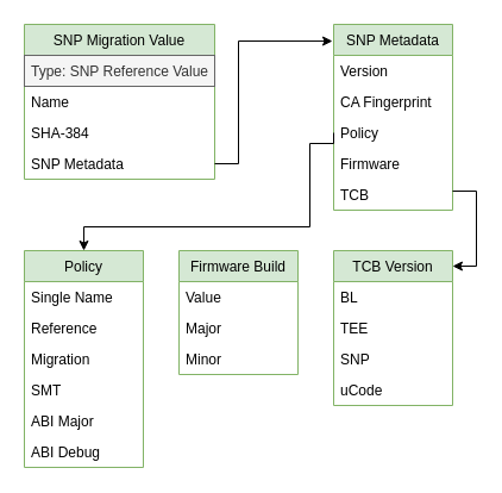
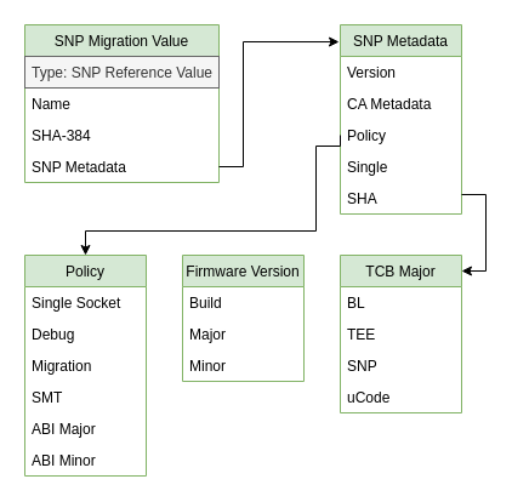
  <mxCell id="0" />
  <mxCell id="1" parent="0" />
  <mxCell id="2" value="SNP Migration Value" style="swimlane;fontStyle=0;childLayout=stackLayout;horizontal=1;startSize=26;horizontalStack=0;resizeParent=1;resizeParentMax=0;resizeLast=0;collapsible=1;marginBottom=0;fillColor=#d5e8d4;strokeColor=#82b366;" parent="1" vertex="1"><mxGeometry x="20" y="20" width="160" height="130" as="geometry"><mxRectangle x="680" y="455" width="50" height="26" as="alternateBounds" /></mxGeometry></mxCell>
  <mxCell id="3" value="Type: SNP Reference Value" style="text;strokeColor=#666666;fillColor=#f5f5f5;align=left;verticalAlign=top;spacingLeft=4;spacingRight=4;overflow=hidden;rotatable=0;points=[[0,0.5],[1,0.5]];portConstraint=eastwest;fontColor=#333333;" parent="2" vertex="1"><mxGeometry y="26" width="160" height="26" as="geometry" /></mxCell>
  <mxCell id="4" value="Name" style="text;strokeColor=none;fillColor=none;align=left;verticalAlign=top;spacingLeft=4;spacingRight=4;overflow=hidden;rotatable=0;points=[[0,0.5],[1,0.5]];portConstraint=eastwest;" parent="2" vertex="1"><mxGeometry y="52" width="160" height="26" as="geometry" /></mxCell>
  <mxCell id="5" value="SHA-384" style="text;strokeColor=none;fillColor=none;align=left;verticalAlign=top;spacingLeft=4;spacingRight=4;overflow=hidden;rotatable=0;points=[[0,0.5],[1,0.5]];portConstraint=eastwest;" parent="2" vertex="1"><mxGeometry y="78" width="160" height="26" as="geometry" /></mxCell>
  <mxCell id="6" value="SNP Metadata" style="text;strokeColor=none;fillColor=none;align=left;verticalAlign=top;spacingLeft=4;spacingRight=4;overflow=hidden;rotatable=0;points=[[0,0.5],[1,0.5]];portConstraint=eastwest;" parent="2" vertex="1"><mxGeometry y="104" width="160" height="26" as="geometry" /></mxCell>
  <mxCell id="7" value="SNP Metadata" style="swimlane;fontStyle=0;childLayout=stackLayout;horizontal=1;startSize=26;horizontalStack=0;resizeParent=1;resizeParentMax=0;resizeLast=0;collapsible=1;marginBottom=0;fillColor=#d5e8d4;strokeColor=#82b366;" vertex="1" parent="1"><mxGeometry x="280" y="20" width="100" height="156" as="geometry"><mxRectangle x="680" y="455" width="50" height="26" as="alternateBounds" /></mxGeometry></mxCell>
  <mxCell id="8" value="Version" style="text;strokeColor=none;fillColor=none;align=left;verticalAlign=top;spacingLeft=4;spacingRight=4;overflow=hidden;rotatable=0;points=[[0,0.5],[1,0.5]];portConstraint=eastwest;" vertex="1" parent="7"><mxGeometry y="26" width="100" height="26" as="geometry" /></mxCell>
- <mxCell id="9" value="CA Fingerprint" style="text;strokeColor=none;fillColor=none;align=left;verticalAlign=top;spacingLeft=4;spacingRight=4;overflow=hidden;rotatable=0;points=[[0,0.5],[1,0.5]];portConstraint=eastwest;" vertex="1" parent="7"><mxGeometry y="52" width="100" height="26" as="geometry" /></mxCell>
+ <mxCell id="9" value="CA Metadata" style="text;strokeColor=none;fillColor=none;align=left;verticalAlign=top;spacingLeft=4;spacingRight=4;overflow=hidden;rotatable=0;points=[[0,0.5],[1,0.5]];portConstraint=eastwest;" vertex="1" parent="7"><mxGeometry y="52" width="100" height="26" as="geometry" /></mxCell>
  <mxCell id="10" value="Policy" style="text;strokeColor=none;fillColor=none;align=left;verticalAlign=top;spacingLeft=4;spacingRight=4;overflow=hidden;rotatable=0;points=[[0,0.5],[1,0.5]];portConstraint=eastwest;" vertex="1" parent="7"><mxGeometry y="78" width="100" height="26" as="geometry" /></mxCell>
- <mxCell id="11" value="Firmware" style="text;strokeColor=none;fillColor=none;align=left;verticalAlign=top;spacingLeft=4;spacingRight=4;overflow=hidden;rotatable=0;points=[[0,0.5],[1,0.5]];portConstraint=eastwest;" vertex="1" parent="7"><mxGeometry y="104" width="100" height="26" as="geometry" /></mxCell>
- <mxCell id="12" value="TCB" style="text;strokeColor=none;fillColor=none;align=left;verticalAlign=top;spacingLeft=4;spacingRight=4;overflow=hidden;rotatable=0;points=[[0,0.5],[1,0.5]];portConstraint=eastwest;" vertex="1" parent="7"><mxGeometry y="130" width="100" height="26" as="geometry" /></mxCell>
+ <mxCell id="11" value="Single" style="text;strokeColor=none;fillColor=none;align=left;verticalAlign=top;spacingLeft=4;spacingRight=4;overflow=hidden;rotatable=0;points=[[0,0.5],[1,0.5]];portConstraint=eastwest;" vertex="1" parent="7"><mxGeometry y="104" width="100" height="26" as="geometry" /></mxCell>
+ <mxCell id="12" value="SHA" style="text;strokeColor=none;fillColor=none;align=left;verticalAlign=top;spacingLeft=4;spacingRight=4;overflow=hidden;rotatable=0;points=[[0,0.5],[1,0.5]];portConstraint=eastwest;" vertex="1" parent="7"><mxGeometry y="130" width="100" height="26" as="geometry" /></mxCell>
  <mxCell id="13" value="" style="edgeStyle=orthogonalEdgeStyle;rounded=0;orthogonalLoop=1;jettySize=auto;html=1;entryX=-0.01;entryY=0.09;entryDx=0;entryDy=0;entryPerimeter=0;" edge="1" parent="1" source="6" target="7"><mxGeometry relative="1" as="geometry"><Array as="points"><mxPoint x="200" y="137" /><mxPoint x="200" y="34" /></Array></mxGeometry></mxCell>
  <mxCell id="14" value="Policy" style="swimlane;fontStyle=0;childLayout=stackLayout;horizontal=1;startSize=26;horizontalStack=0;resizeParent=1;resizeParentMax=0;resizeLast=0;collapsible=1;marginBottom=0;fillColor=#d5e8d4;strokeColor=#82b366;" vertex="1" parent="1"><mxGeometry x="20" y="210" width="100" height="182" as="geometry"><mxRectangle x="680" y="455" width="50" height="26" as="alternateBounds" /></mxGeometry></mxCell>
- <mxCell id="15" value="Single Name" style="text;strokeColor=none;fillColor=none;align=left;verticalAlign=top;spacingLeft=4;spacingRight=4;overflow=hidden;rotatable=0;points=[[0,0.5],[1,0.5]];portConstraint=eastwest;" vertex="1" parent="14"><mxGeometry y="26" width="100" height="26" as="geometry" /></mxCell>
- <mxCell id="16" value="Reference" style="text;strokeColor=none;fillColor=none;align=left;verticalAlign=top;spacingLeft=4;spacingRight=4;overflow=hidden;rotatable=0;points=[[0,0.5],[1,0.5]];portConstraint=eastwest;" vertex="1" parent="14"><mxGeometry y="52" width="100" height="26" as="geometry" /></mxCell>
+ <mxCell id="15" value="Single Socket" style="text;strokeColor=none;fillColor=none;align=left;verticalAlign=top;spacingLeft=4;spacingRight=4;overflow=hidden;rotatable=0;points=[[0,0.5],[1,0.5]];portConstraint=eastwest;" vertex="1" parent="14"><mxGeometry y="26" width="100" height="26" as="geometry" /></mxCell>
+ <mxCell id="16" value="Debug" style="text;strokeColor=none;fillColor=none;align=left;verticalAlign=top;spacingLeft=4;spacingRight=4;overflow=hidden;rotatable=0;points=[[0,0.5],[1,0.5]];portConstraint=eastwest;" vertex="1" parent="14"><mxGeometry y="52" width="100" height="26" as="geometry" /></mxCell>
  <mxCell id="17" value="Migration" style="text;strokeColor=none;fillColor=none;align=left;verticalAlign=top;spacingLeft=4;spacingRight=4;overflow=hidden;rotatable=0;points=[[0,0.5],[1,0.5]];portConstraint=eastwest;" vertex="1" parent="14"><mxGeometry y="78" width="100" height="26" as="geometry" /></mxCell>
  <mxCell id="18" value="SMT" style="text;strokeColor=none;fillColor=none;align=left;verticalAlign=top;spacingLeft=4;spacingRight=4;overflow=hidden;rotatable=0;points=[[0,0.5],[1,0.5]];portConstraint=eastwest;" vertex="1" parent="14"><mxGeometry y="104" width="100" height="26" as="geometry" /></mxCell>
  <mxCell id="19" value="ABI Major" style="text;strokeColor=none;fillColor=none;align=left;verticalAlign=top;spacingLeft=4;spacingRight=4;overflow=hidden;rotatable=0;points=[[0,0.5],[1,0.5]];portConstraint=eastwest;" vertex="1" parent="14"><mxGeometry y="130" width="100" height="26" as="geometry" /></mxCell>
- <mxCell id="20" value="ABI Debug" style="text;strokeColor=none;fillColor=none;align=left;verticalAlign=top;spacingLeft=4;spacingRight=4;overflow=hidden;rotatable=0;points=[[0,0.5],[1,0.5]];portConstraint=eastwest;" vertex="1" parent="14"><mxGeometry y="156" width="100" height="26" as="geometry" /></mxCell>
- <mxCell id="21" value="Firmware Build" style="swimlane;fontStyle=0;childLayout=stackLayout;horizontal=1;startSize=26;horizontalStack=0;resizeParent=1;resizeParentMax=0;resizeLast=0;collapsible=1;marginBottom=0;fillColor=#d5e8d4;strokeColor=#82b366;" vertex="1" parent="1"><mxGeometry x="150" y="210" width="100" height="104" as="geometry"><mxRectangle x="680" y="455" width="50" height="26" as="alternateBounds" /></mxGeometry></mxCell>
- <mxCell id="22" value="Value" style="text;strokeColor=none;fillColor=none;align=left;verticalAlign=top;spacingLeft=4;spacingRight=4;overflow=hidden;rotatable=0;points=[[0,0.5],[1,0.5]];portConstraint=eastwest;" vertex="1" parent="21"><mxGeometry y="26" width="100" height="26" as="geometry" /></mxCell>
+ <mxCell id="20" value="ABI Minor" style="text;strokeColor=none;fillColor=none;align=left;verticalAlign=top;spacingLeft=4;spacingRight=4;overflow=hidden;rotatable=0;points=[[0,0.5],[1,0.5]];portConstraint=eastwest;" vertex="1" parent="14"><mxGeometry y="156" width="100" height="26" as="geometry" /></mxCell>
+ <mxCell id="21" value="Firmware Version" style="swimlane;fontStyle=0;childLayout=stackLayout;horizontal=1;startSize=26;horizontalStack=0;resizeParent=1;resizeParentMax=0;resizeLast=0;collapsible=1;marginBottom=0;fillColor=#d5e8d4;strokeColor=#82b366;" vertex="1" parent="1"><mxGeometry x="150" y="210" width="100" height="104" as="geometry"><mxRectangle x="680" y="455" width="50" height="26" as="alternateBounds" /></mxGeometry></mxCell>
+ <mxCell id="22" value="Build" style="text;strokeColor=none;fillColor=none;align=left;verticalAlign=top;spacingLeft=4;spacingRight=4;overflow=hidden;rotatable=0;points=[[0,0.5],[1,0.5]];portConstraint=eastwest;" vertex="1" parent="21"><mxGeometry y="26" width="100" height="26" as="geometry" /></mxCell>
  <mxCell id="23" value="Major" style="text;strokeColor=none;fillColor=none;align=left;verticalAlign=top;spacingLeft=4;spacingRight=4;overflow=hidden;rotatable=0;points=[[0,0.5],[1,0.5]];portConstraint=eastwest;" vertex="1" parent="21"><mxGeometry y="52" width="100" height="26" as="geometry" /></mxCell>
  <mxCell id="24" value="Minor" style="text;strokeColor=none;fillColor=none;align=left;verticalAlign=top;spacingLeft=4;spacingRight=4;overflow=hidden;rotatable=0;points=[[0,0.5],[1,0.5]];portConstraint=eastwest;" vertex="1" parent="21"><mxGeometry y="78" width="100" height="26" as="geometry" /></mxCell>
- <mxCell id="25" value="TCB Version" style="swimlane;fontStyle=0;childLayout=stackLayout;horizontal=1;startSize=26;horizontalStack=0;resizeParent=1;resizeParentMax=0;resizeLast=0;collapsible=1;marginBottom=0;fillColor=#d5e8d4;strokeColor=#82b366;" vertex="1" parent="1"><mxGeometry x="280" y="210" width="100" height="130" as="geometry"><mxRectangle x="680" y="455" width="50" height="26" as="alternateBounds" /></mxGeometry></mxCell>
+ <mxCell id="25" value="TCB Major" style="swimlane;fontStyle=0;childLayout=stackLayout;horizontal=1;startSize=26;horizontalStack=0;resizeParent=1;resizeParentMax=0;resizeLast=0;collapsible=1;marginBottom=0;fillColor=#d5e8d4;strokeColor=#82b366;" vertex="1" parent="1"><mxGeometry x="280" y="210" width="100" height="130" as="geometry"><mxRectangle x="680" y="455" width="50" height="26" as="alternateBounds" /></mxGeometry></mxCell>
  <mxCell id="26" value="BL" style="text;strokeColor=none;fillColor=none;align=left;verticalAlign=top;spacingLeft=4;spacingRight=4;overflow=hidden;rotatable=0;points=[[0,0.5],[1,0.5]];portConstraint=eastwest;" vertex="1" parent="25"><mxGeometry y="26" width="100" height="26" as="geometry" /></mxCell>
  <mxCell id="27" value="TEE" style="text;strokeColor=none;fillColor=none;align=left;verticalAlign=top;spacingLeft=4;spacingRight=4;overflow=hidden;rotatable=0;points=[[0,0.5],[1,0.5]];portConstraint=eastwest;" vertex="1" parent="25"><mxGeometry y="52" width="100" height="26" as="geometry" /></mxCell>
  <mxCell id="28" value="SNP" style="text;strokeColor=none;fillColor=none;align=left;verticalAlign=top;spacingLeft=4;spacingRight=4;overflow=hidden;rotatable=0;points=[[0,0.5],[1,0.5]];portConstraint=eastwest;" vertex="1" parent="25"><mxGeometry y="78" width="100" height="26" as="geometry" /></mxCell>
  <mxCell id="29" value="uCode" style="text;strokeColor=none;fillColor=none;align=left;verticalAlign=top;spacingLeft=4;spacingRight=4;overflow=hidden;rotatable=0;points=[[0,0.5],[1,0.5]];portConstraint=eastwest;" vertex="1" parent="25"><mxGeometry y="104" width="100" height="26" as="geometry" /></mxCell>
  <mxCell id="30" value="" style="edgeStyle=segmentEdgeStyle;endArrow=classic;html=1;rounded=0;exitX=0;exitY=0.5;exitDx=0;exitDy=0;entryX=0.5;entryY=0;entryDx=0;entryDy=0;" edge="1" parent="1" source="10" target="14"><mxGeometry width="50" height="50" relative="1" as="geometry"><mxPoint x="460" y="300" as="sourcePoint" /><mxPoint x="510" y="250" as="targetPoint" /><Array as="points"><mxPoint x="280" y="120" /><mxPoint x="260" y="120" /><mxPoint x="260" y="190" /><mxPoint x="70" y="190" /></Array></mxGeometry></mxCell>
  <mxCell id="31" value="" style="edgeStyle=segmentEdgeStyle;endArrow=classic;html=1;rounded=0;entryX=1;entryY=0.1;entryDx=0;entryDy=0;entryPerimeter=0;" edge="1" parent="1" target="25"><mxGeometry width="50" height="50" relative="1" as="geometry"><mxPoint x="380" y="160" as="sourcePoint" /><mxPoint x="510" y="250" as="targetPoint" /><Array as="points"><mxPoint x="400" y="160" /><mxPoint x="400" y="223" /></Array></mxGeometry></mxCell>
